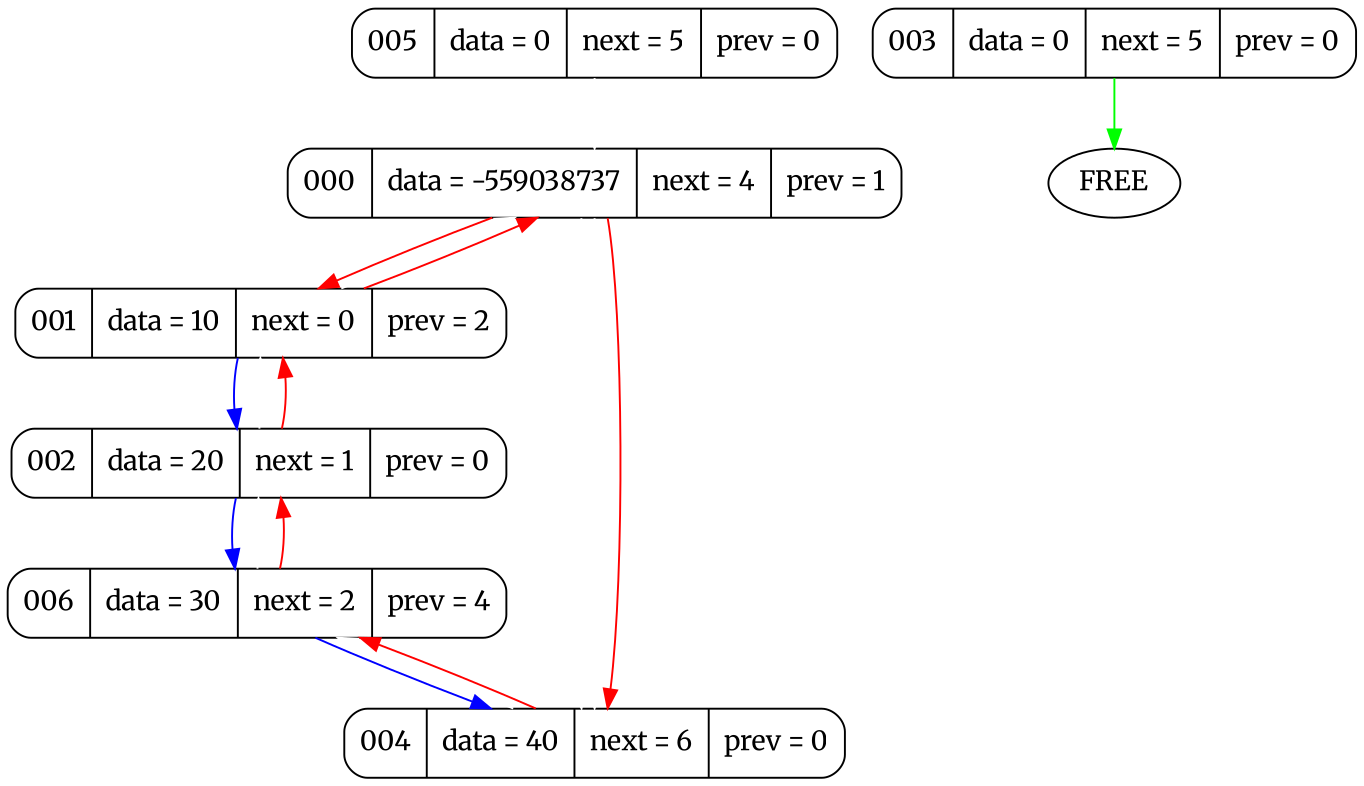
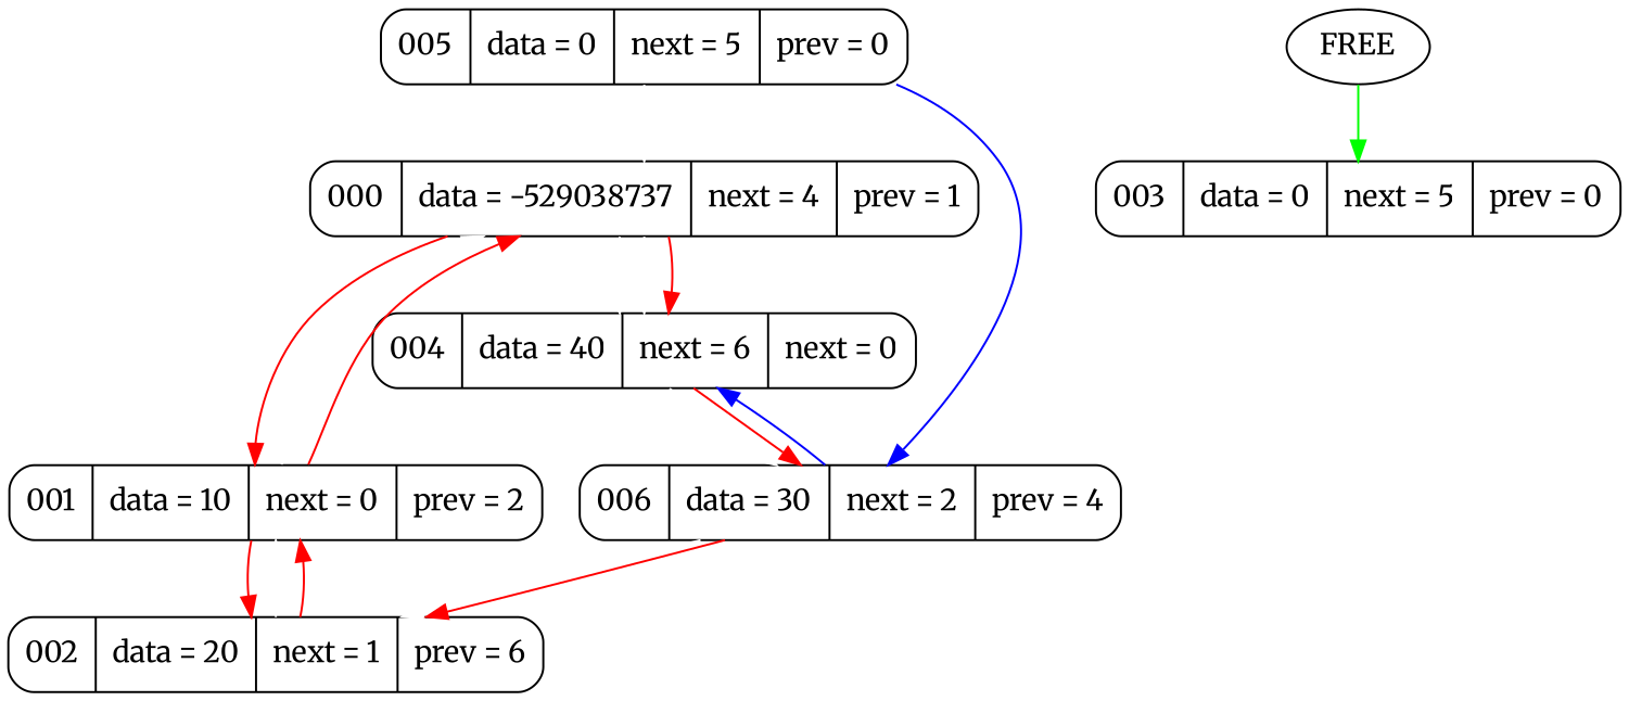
  digraph {
    fontname=Merriweather
    rankdir=TB
    node [fontname=Merriweather shape=Mrecord]
    edge [color=white fontname=Merriweather weight=1000]
-   n1 [label=" {000} | {data = -559038737} | {next = 4} |{ prev = 1 }"]
+   n1 [label=" {000} | {data = -529038737} | {next = 4} |{ prev = 1 }"]
    n2 [label=" {001} | {data = 10} | {next = 0} |{ prev = 2 }"]
-   n3 [label=" {004} | {data = 40} | {next = 6} |{ prev = 0 }"]
-   n4 [label=" {002} | {data = 20} | {next = 1} |{ prev = 0 }"]
+   n3 [label=" {004} | {data = 40} | {next = 6} |{ next = 0 }"]
+   n4 [label=" {002} | {data = 20} | {next = 1} |{ prev = 6 }"]
    n5 [label=" {006} | {data = 30} | {next = 2} |{ prev = 4 }"]
    n6 [label=" {003} | {data = 0} | {next = 5} |{ prev = 0 }"]
    n7 [label=" {005} | {data = 0} | {next = 5} |{ prev = 0 }"]
    FREE [shape=""]
    n1 -> n2 [color=red weight=""]
    n1 -> n3
    n1 -> n3
    n1 -> n3 [color=red weight=100000]
    n2 -> n1
    n2 -> n1 [color=red weight=100000]
-   n2 -> n4 [color=blue weight=""]
+   n2 -> n4 [color=red weight=""]
    n3 -> n5
    n3 -> n5 [color=red weight=100000]
    n4 -> n2
    n4 -> n2 [color=red weight=100000]
-   n4 -> n5 [color=blue weight=""]
+   n7 -> n5 [color=blue weight=""]
    n5 -> n3 [color=blue weight=""]
    n5 -> n4
    n5 -> n4 [color=red weight=100000]
    n7 -> n1
-   n6 -> FREE [color=green weight=""]
+   FREE -> n6 [color=green weight=""]
  }
